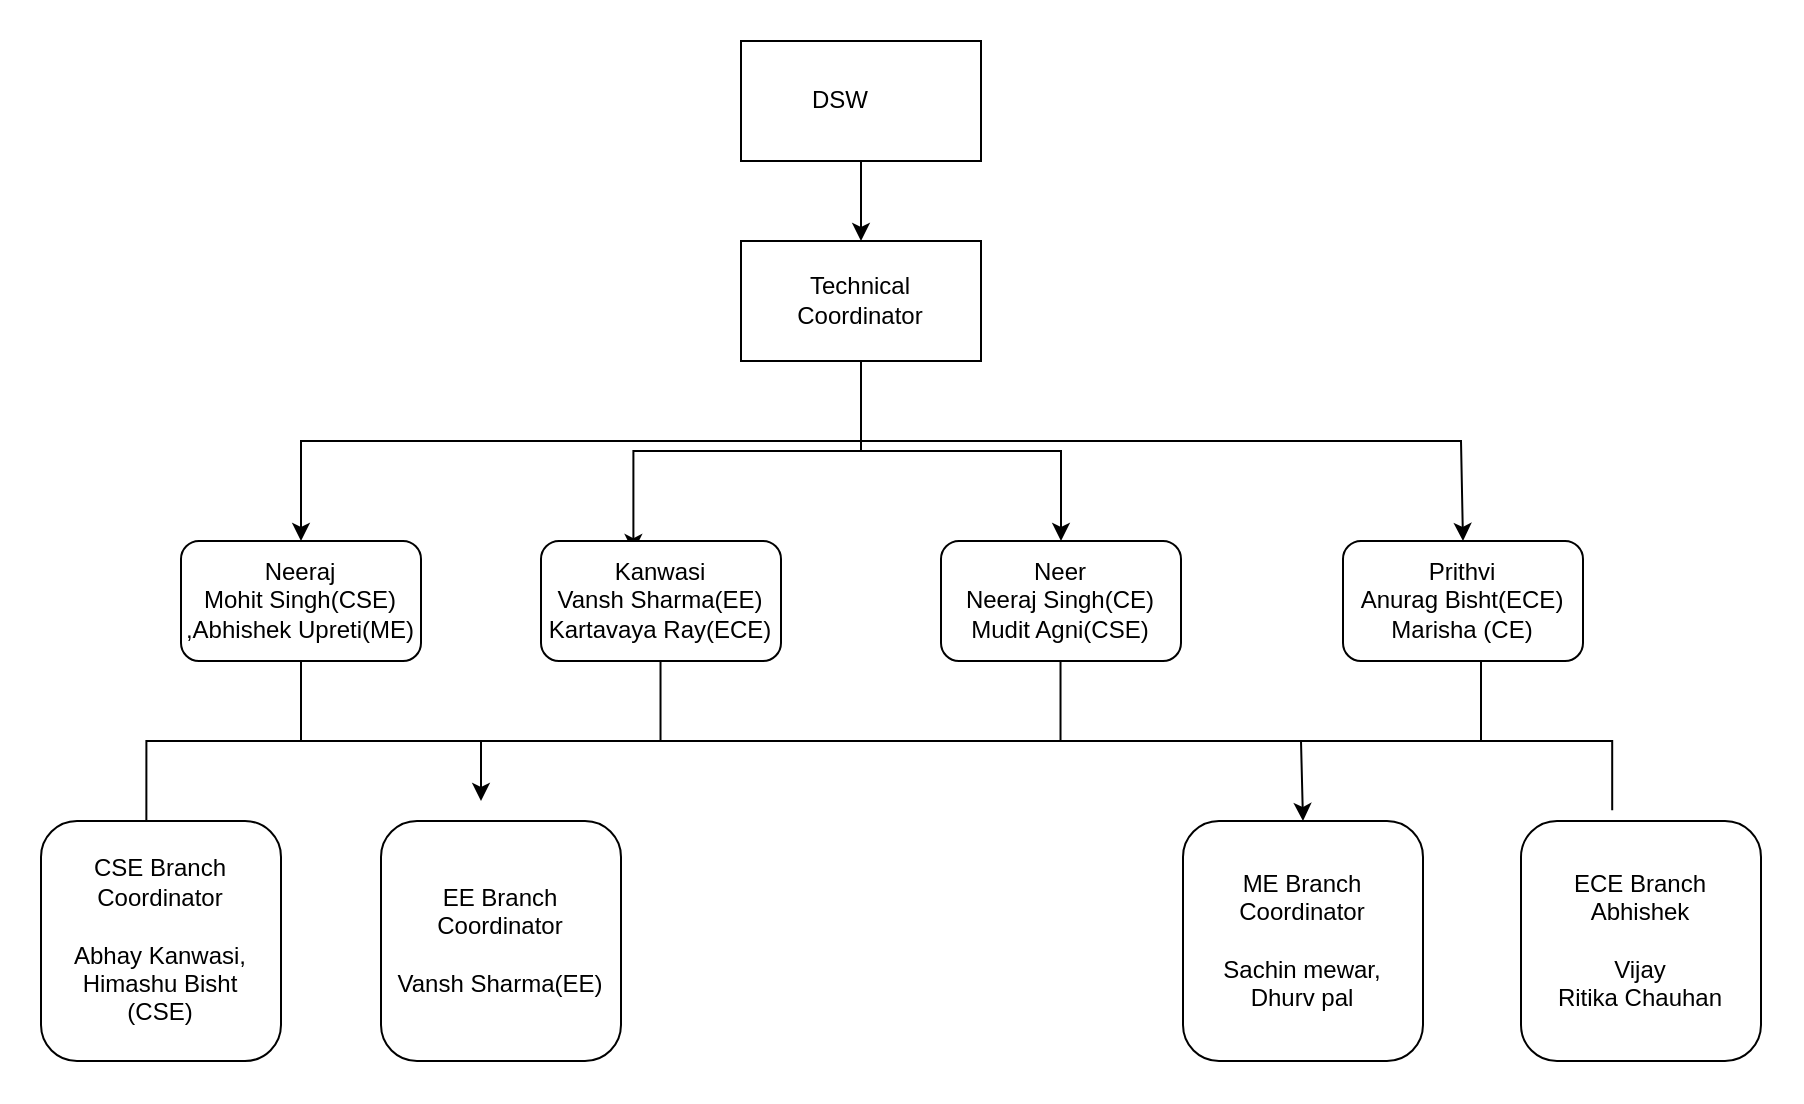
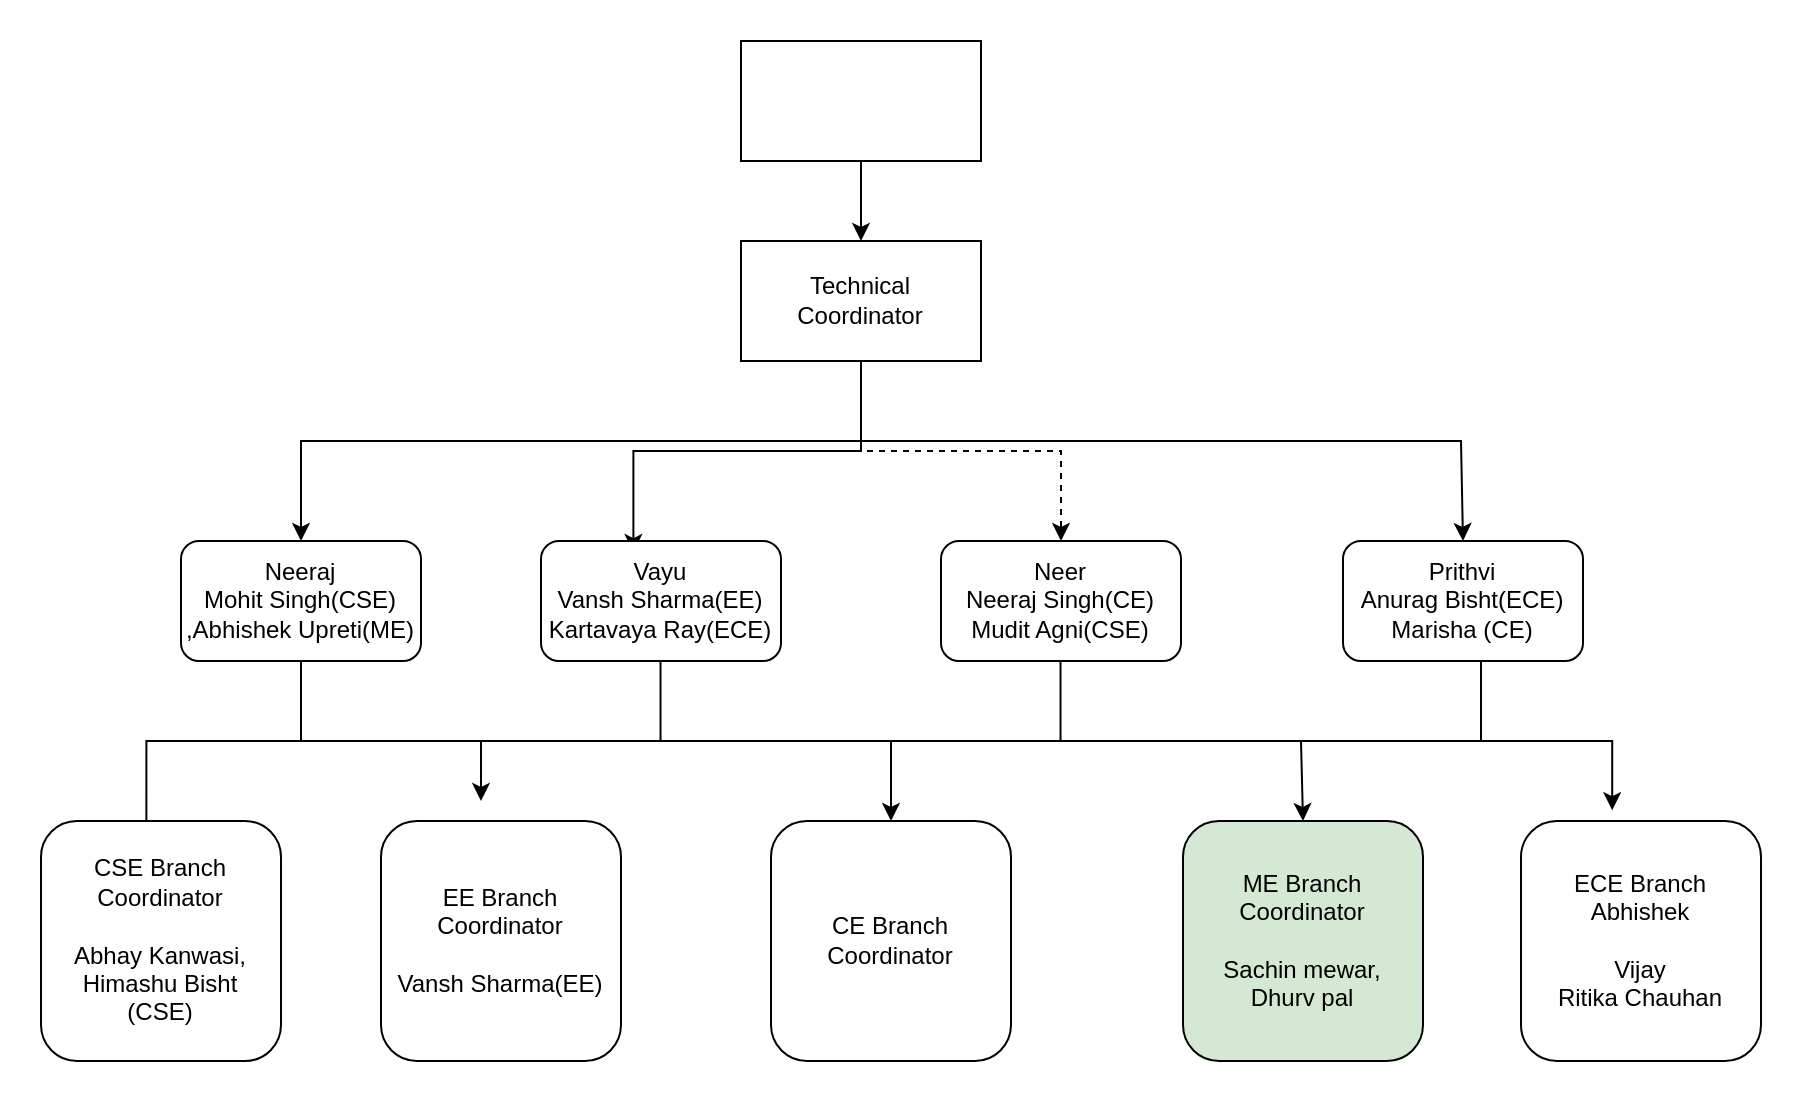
  <mxCell id="0" />
  <mxCell id="1" parent="0" />
  <mxCell id="2" style="edgeStyle=orthogonalEdgeStyle;rounded=0;orthogonalLoop=1;jettySize=auto;html=1;" edge="1" parent="1" source="3" target="8"><mxGeometry relative="1" as="geometry" /></mxCell>
  <mxCell id="3" value="" style="rounded=0;whiteSpace=wrap;html=1;" vertex="1" parent="1"><mxGeometry x="370" y="20" width="120" height="60" as="geometry" /></mxCell>
  <mxCell id="4" style="edgeStyle=orthogonalEdgeStyle;rounded=0;orthogonalLoop=1;jettySize=auto;html=1;entryX=0.5;entryY=0;entryDx=0;entryDy=0;" edge="1" parent="1" source="8" target="14"><mxGeometry relative="1" as="geometry"><Array as="points"><mxPoint x="430" y="220" /><mxPoint x="150" y="220" /></Array></mxGeometry></mxCell>
  <mxCell id="5" style="edgeStyle=orthogonalEdgeStyle;rounded=0;orthogonalLoop=1;jettySize=auto;html=1;entryX=0.385;entryY=0.092;entryDx=0;entryDy=0;entryPerimeter=0;" edge="1" parent="1" source="8" target="15"><mxGeometry relative="1" as="geometry" /></mxCell>
- <mxCell id="6" style="edgeStyle=orthogonalEdgeStyle;rounded=0;orthogonalLoop=1;jettySize=auto;html=1;entryX=0.5;entryY=0;entryDx=0;entryDy=0;" edge="1" parent="1" source="8" target="16"><mxGeometry relative="1" as="geometry" /></mxCell>
+ <mxCell id="6" style="edgeStyle=orthogonalEdgeStyle;rounded=0;orthogonalLoop=1;jettySize=auto;html=1;entryX=0.5;entryY=0;entryDx=0;entryDy=0;dashed=1;" edge="1" parent="1" source="8" target="16"><mxGeometry relative="1" as="geometry" /></mxCell>
  <mxCell id="7" style="edgeStyle=orthogonalEdgeStyle;rounded=0;orthogonalLoop=1;jettySize=auto;html=1;entryX=0.5;entryY=0;entryDx=0;entryDy=0;" edge="1" parent="1" source="8" target="17"><mxGeometry relative="1" as="geometry"><Array as="points"><mxPoint x="430" y="220" /><mxPoint x="730" y="220" /></Array></mxGeometry></mxCell>
  <mxCell id="8" value="&lt;div&gt;Technical &lt;br&gt;&lt;/div&gt;&lt;div&gt;Coordinator&lt;/div&gt;" style="rounded=0;whiteSpace=wrap;html=1;" vertex="1" parent="1"><mxGeometry x="370" y="120" width="120" height="60" as="geometry" /></mxCell>
  <mxCell id="9" style="edgeStyle=orthogonalEdgeStyle;rounded=0;orthogonalLoop=1;jettySize=auto;html=1;entryX=0.439;entryY=0.092;entryDx=0;entryDy=0;entryPerimeter=0;" edge="1" parent="1" source="14" target="18"><mxGeometry relative="1" as="geometry" /></mxCell>
  <mxCell id="10" style="edgeStyle=orthogonalEdgeStyle;rounded=0;orthogonalLoop=1;jettySize=auto;html=1;" edge="1" parent="1" source="14"><mxGeometry relative="1" as="geometry"><mxPoint x="240" y="400" as="targetPoint" /><Array as="points"><mxPoint x="150" y="370" /><mxPoint x="240" y="370" /></Array></mxGeometry></mxCell>
+ <mxCell id="11" style="edgeStyle=orthogonalEdgeStyle;rounded=0;orthogonalLoop=1;jettySize=auto;html=1;entryX=0.5;entryY=0;entryDx=0;entryDy=0;" edge="1" parent="1" source="14" target="20"><mxGeometry relative="1" as="geometry"><Array as="points"><mxPoint x="150" y="370" /><mxPoint x="445" y="370" /></Array></mxGeometry></mxCell>
  <mxCell id="12" style="edgeStyle=orthogonalEdgeStyle;rounded=0;orthogonalLoop=1;jettySize=auto;html=1;entryX=0.5;entryY=0;entryDx=0;entryDy=0;" edge="1" parent="1" source="14" target="21"><mxGeometry relative="1" as="geometry"><Array as="points"><mxPoint x="150" y="370" /><mxPoint x="650" y="370" /></Array></mxGeometry></mxCell>
- <mxCell id="13" style="edgeStyle=orthogonalEdgeStyle;rounded=0;orthogonalLoop=1;jettySize=auto;html=1;entryX=0.38;entryY=-0.045;entryDx=0;entryDy=0;entryPerimeter=0;endArrow=none;" edge="1" parent="1" source="14" target="22"><mxGeometry relative="1" as="geometry"><Array as="points"><mxPoint x="150" y="370" /><mxPoint x="806" y="370" /></Array></mxGeometry></mxCell>
+ <mxCell id="13" style="edgeStyle=orthogonalEdgeStyle;rounded=0;orthogonalLoop=1;jettySize=auto;html=1;entryX=0.38;entryY=-0.045;entryDx=0;entryDy=0;entryPerimeter=0;" edge="1" parent="1" source="14" target="22"><mxGeometry relative="1" as="geometry"><Array as="points"><mxPoint x="150" y="370" /><mxPoint x="806" y="370" /></Array></mxGeometry></mxCell>
  <mxCell id="14" value="&lt;div&gt;Neeraj&lt;/div&gt;&lt;div&gt;Mohit Singh(CSE)&lt;br&gt;&lt;/div&gt;&lt;div&gt;,Abhishek Upreti(ME)&lt;br&gt;&lt;/div&gt;" style="rounded=1;whiteSpace=wrap;html=1;" vertex="1" parent="1"><mxGeometry x="90" y="270" width="120" height="60" as="geometry" /></mxCell>
- <mxCell id="15" value="&lt;div&gt;Kanwasi&lt;/div&gt;&lt;div&gt;Vansh Sharma(EE)&lt;/div&gt;&lt;div&gt;Kartavaya Ray(ECE)&lt;br&gt;&lt;/div&gt;" style="rounded=1;whiteSpace=wrap;html=1;" vertex="1" parent="1"><mxGeometry x="270" y="270" width="120" height="60" as="geometry" /></mxCell>
+ <mxCell id="15" value="&lt;div&gt;Vayu&lt;/div&gt;&lt;div&gt;Vansh Sharma(EE)&lt;/div&gt;&lt;div&gt;Kartavaya Ray(ECE)&lt;br&gt;&lt;/div&gt;" style="rounded=1;whiteSpace=wrap;html=1;" vertex="1" parent="1"><mxGeometry x="270" y="270" width="120" height="60" as="geometry" /></mxCell>
  <mxCell id="16" value="&lt;div&gt;Neer&lt;/div&gt;&lt;div&gt;Neeraj Singh(CE)&lt;/div&gt;&lt;div&gt;Mudit Agni(CSE)&lt;br&gt;&lt;/div&gt;" style="rounded=1;whiteSpace=wrap;html=1;" vertex="1" parent="1"><mxGeometry x="470" y="270" width="120" height="60" as="geometry" /></mxCell>
  <mxCell id="17" value="&lt;div&gt;Prithvi&lt;/div&gt;&lt;div&gt;Anurag Bisht(ECE)&lt;/div&gt;&lt;div&gt;Marisha (CE)&lt;br&gt;&lt;/div&gt;" style="rounded=1;whiteSpace=wrap;html=1;" vertex="1" parent="1"><mxGeometry x="671" y="270" width="120" height="60" as="geometry" /></mxCell>
  <mxCell id="18" value="&lt;div&gt;CSE Branch Coordinator&lt;/div&gt;&lt;div&gt;&lt;br&gt;&lt;/div&gt;&lt;div&gt;Abhay Kanwasi,&lt;/div&gt;&lt;div&gt;Himashu Bisht&lt;br&gt;&lt;/div&gt;(CSE)" style="rounded=1;whiteSpace=wrap;html=1;" vertex="1" parent="1"><mxGeometry y="410" width="120" height="120" as="geometry" x="20" /></mxCell>
  <mxCell id="19" value="&lt;div&gt;EE Branch Coordinator&lt;/div&gt;&lt;div&gt;&lt;br&gt;&lt;/div&gt;Vansh Sharma(EE)" style="rounded=1;whiteSpace=wrap;html=1;" vertex="1" parent="1"><mxGeometry x="190" y="410" width="120" height="120" as="geometry" /></mxCell>
- <mxCell id="21" value="&lt;div&gt;ME Branch Coordinator&lt;/div&gt;&lt;div&gt;&lt;br&gt;&lt;/div&gt;&lt;div&gt;Sachin mewar,&lt;/div&gt;&lt;div&gt;Dhurv pal &lt;br&gt;&lt;/div&gt;" style="rounded=1;whiteSpace=wrap;html=1;" vertex="1" parent="1"><mxGeometry x="591" y="410" width="120" height="120" as="geometry" /></mxCell>
+ <mxCell id="20" value="CE Branch Coordinator" style="rounded=1;whiteSpace=wrap;html=1;" vertex="1" parent="1"><mxGeometry x="385" y="410" width="120" height="120" as="geometry" /></mxCell>
+ <mxCell id="21" value="&lt;div&gt;ME Branch Coordinator&lt;/div&gt;&lt;div&gt;&lt;br&gt;&lt;/div&gt;&lt;div&gt;Sachin mewar,&lt;/div&gt;&lt;div&gt;Dhurv pal &lt;br&gt;&lt;/div&gt;" style="rounded=1;whiteSpace=wrap;html=1;fillColor=#d5e8d4;" vertex="1" parent="1"><mxGeometry x="591" y="410" width="120" height="120" as="geometry" /></mxCell>
  <mxCell id="22" value="&lt;div&gt;ECE Branch Abhishek&lt;/div&gt;&lt;div&gt;&lt;br&gt;&lt;/div&gt;&lt;div&gt;Vijay&lt;/div&gt;&lt;div&gt;Ritika Chauhan&lt;br&gt; &lt;/div&gt;" style="rounded=1;whiteSpace=wrap;html=1;" vertex="1" parent="1"><mxGeometry x="760" y="410" width="120" height="120" as="geometry" /></mxCell>
- <mxCell id="23" value="DSW" style="text;html=1;strokeColor=none;fillColor=none;align=center;verticalAlign=middle;whiteSpace=wrap;rounded=0;" vertex="1" parent="1"><mxGeometry x="390" y="35" width="60" height="30" as="geometry" /></mxCell>
  <mxCell id="24" value="" style="endArrow=none;html=1;rounded=0;" edge="1" parent="1"><mxGeometry width="50" height="50" relative="1" as="geometry"><mxPoint x="329.76" y="370" as="sourcePoint" /><mxPoint x="329.76" y="330" as="targetPoint" /></mxGeometry></mxCell>
  <mxCell id="25" value="" style="endArrow=none;html=1;rounded=0;" edge="1" parent="1"><mxGeometry width="50" height="50" relative="1" as="geometry"><mxPoint x="529.76" y="370" as="sourcePoint" /><mxPoint x="529.76" y="330" as="targetPoint" /></mxGeometry></mxCell>
  <mxCell id="26" value="" style="endArrow=none;html=1;rounded=0;" edge="1" parent="1"><mxGeometry width="50" height="50" relative="1" as="geometry"><mxPoint x="740" y="370" as="sourcePoint" /><mxPoint x="740" y="330" as="targetPoint" /></mxGeometry></mxCell>
